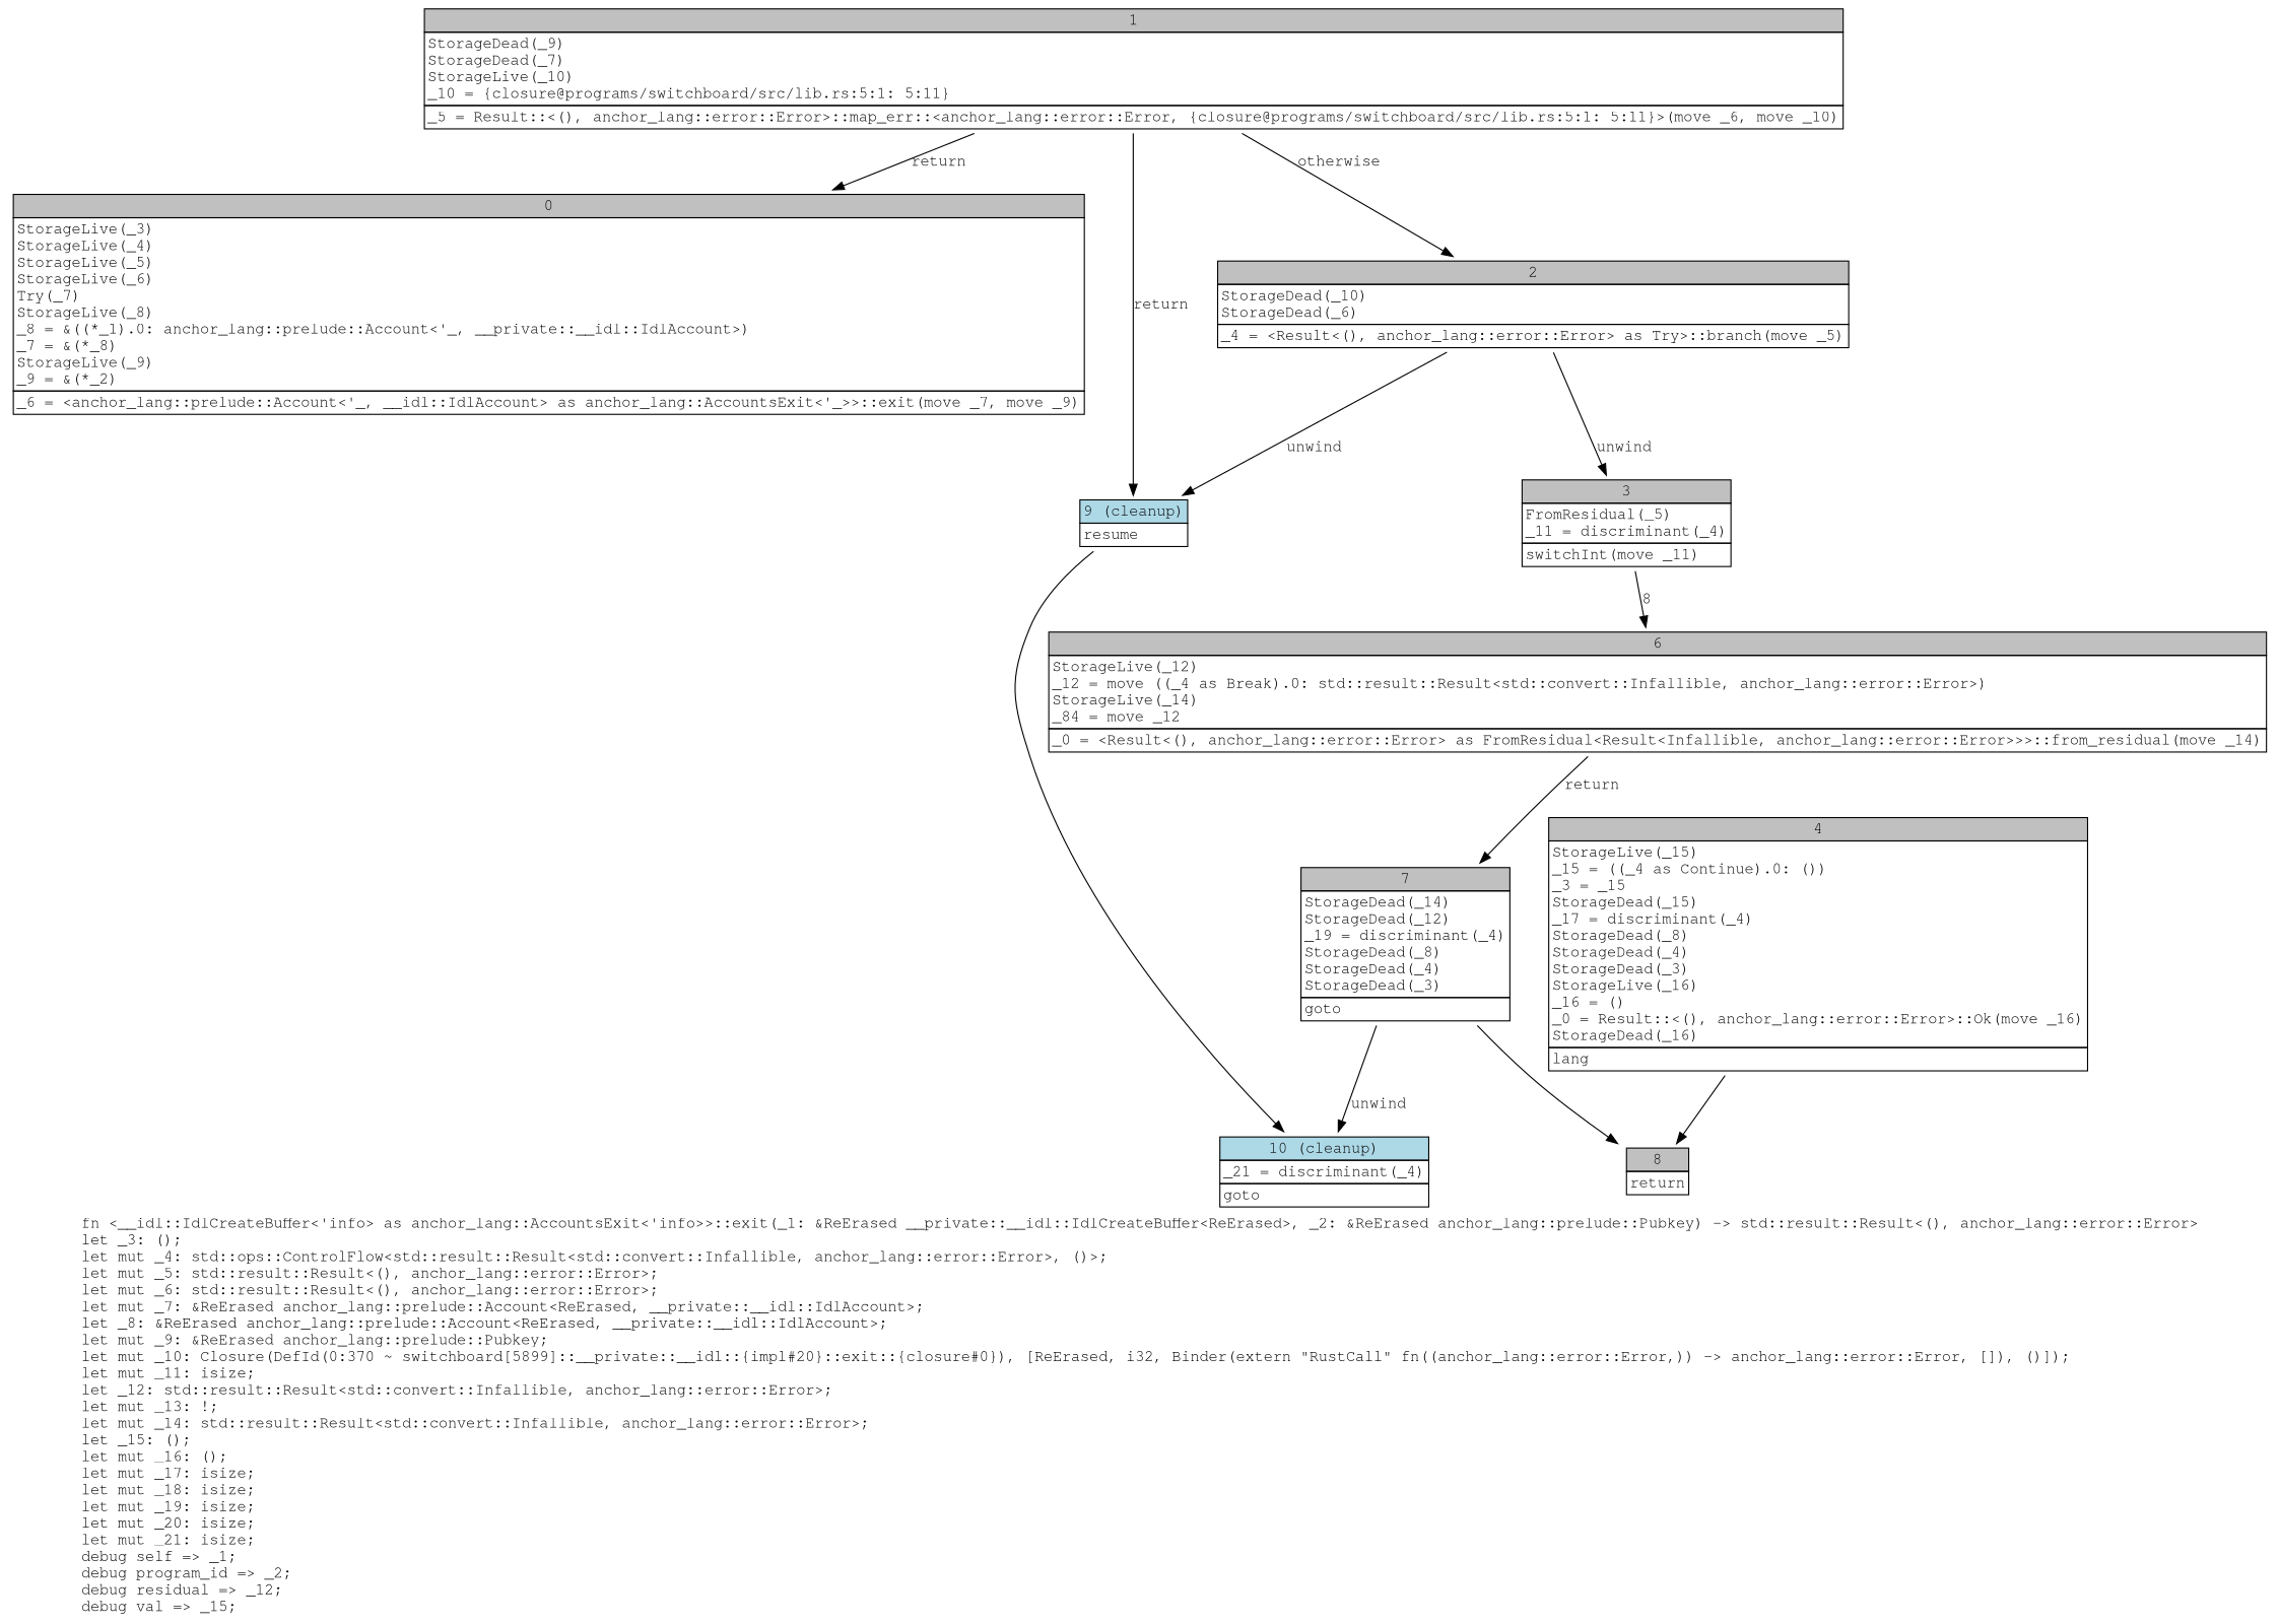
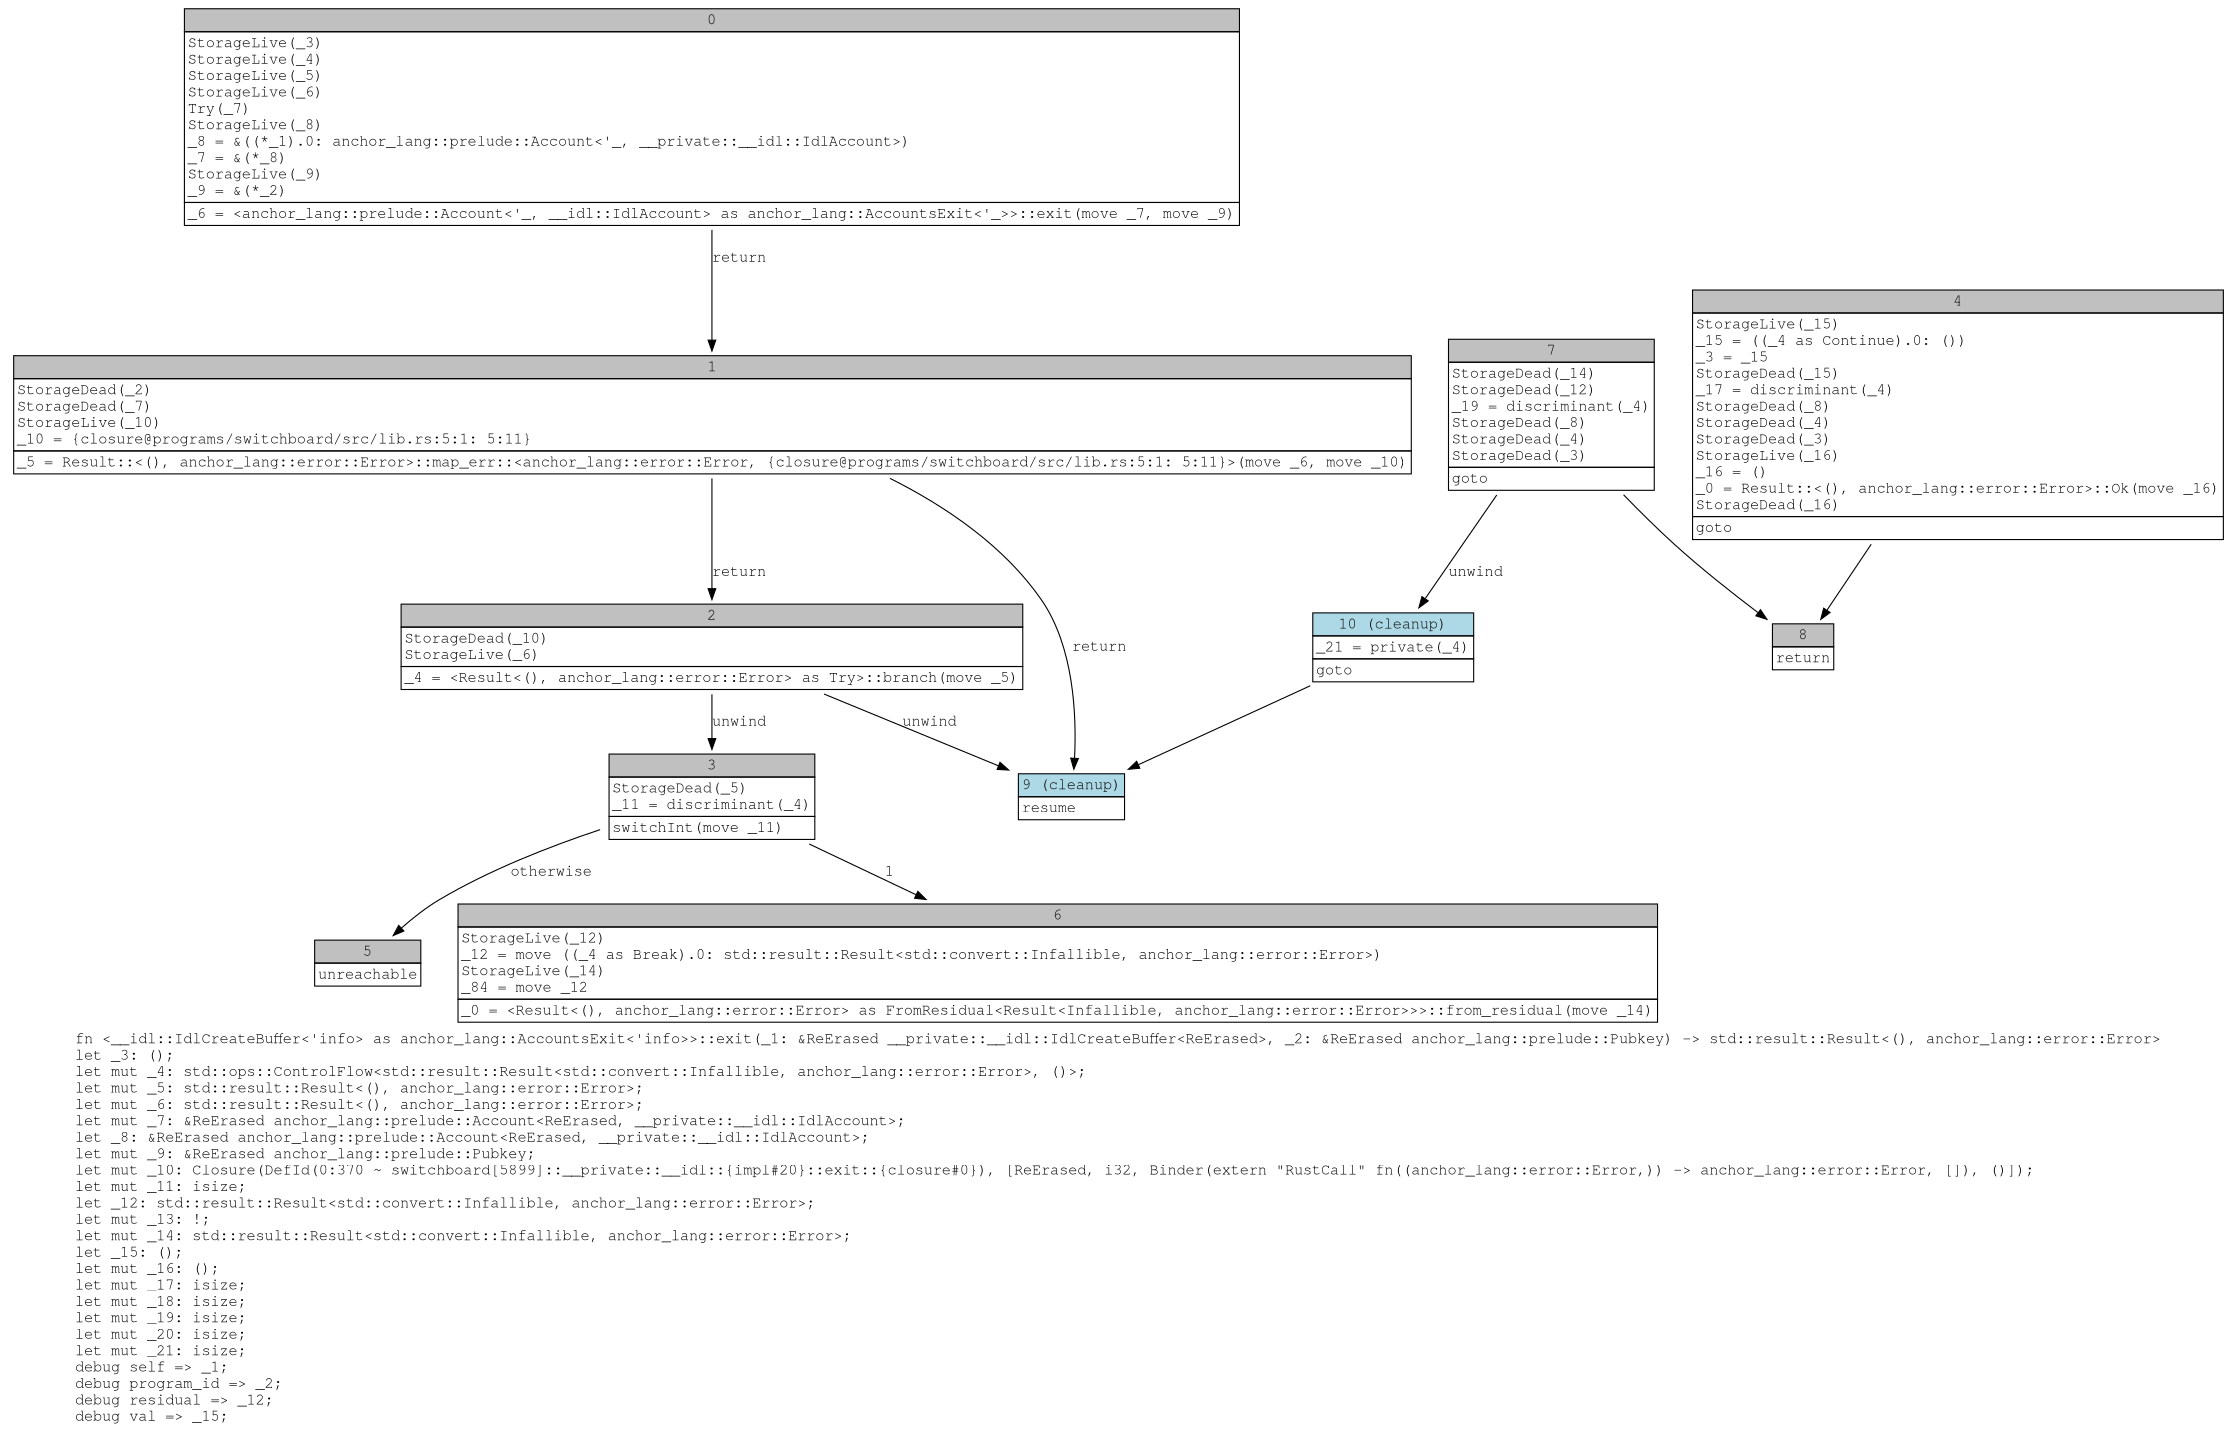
  digraph {
    fontname="Courier, monospace"
    label=<fn &lt;__idl::IdlCreateBuffer&lt;'info&gt; as anchor_lang::AccountsExit&lt;'info&gt;&gt;::exit(_1: &amp;ReErased __private::__idl::IdlCreateBuffer&lt;ReErased&gt;, _2: &amp;ReErased anchor_lang::prelude::Pubkey) -&gt; std::result::Result&lt;(), anchor_lang::error::Error&gt;<br align="left"/>let _3: ();<br align="left"/>let mut _4: std::ops::ControlFlow&lt;std::result::Result&lt;std::convert::Infallible, anchor_lang::error::Error&gt;, ()&gt;;<br align="left"/>let mut _5: std::result::Result&lt;(), anchor_lang::error::Error&gt;;<br align="left"/>let mut _6: std::result::Result&lt;(), anchor_lang::error::Error&gt;;<br align="left"/>let mut _7: &amp;ReErased anchor_lang::prelude::Account&lt;ReErased, __private::__idl::IdlAccount&gt;;<br align="left"/>let _8: &amp;ReErased anchor_lang::prelude::Account&lt;ReErased, __private::__idl::IdlAccount&gt;;<br align="left"/>let mut _9: &amp;ReErased anchor_lang::prelude::Pubkey;<br align="left"/>let mut _10: Closure(DefId(0:370 ~ switchboard[5899]::__private::__idl::{impl#20}::exit::{closure#0}), [ReErased, i32, Binder(extern &quot;RustCall&quot; fn((anchor_lang::error::Error,)) -&gt; anchor_lang::error::Error, []), ()]);<br align="left"/>let mut _11: isize;<br align="left"/>let _12: std::result::Result&lt;std::convert::Infallible, anchor_lang::error::Error&gt;;<br align="left"/>let mut _13: !;<br align="left"/>let mut _14: std::result::Result&lt;std::convert::Infallible, anchor_lang::error::Error&gt;;<br align="left"/>let _15: ();<br align="left"/>let mut _16: ();<br align="left"/>let mut _17: isize;<br align="left"/>let mut _18: isize;<br align="left"/>let mut _19: isize;<br align="left"/>let mut _20: isize;<br align="left"/>let mut _21: isize;<br align="left"/>debug self =&gt; _1;<br align="left"/>debug program_id =&gt; _2;<br align="left"/>debug residual =&gt; _12;<br align="left"/>debug val =&gt; _15;<br align="left"/>>
    node [fontname="Courier, monospace" shape=none]
    edge [fontname="Courier, monospace"]
    n1 [label=<<table border="0" cellborder="1" cellspacing="0"><tr><td bgcolor="gray" align="center" colspan="1">0</td></tr><tr><td align="left" balign="left">StorageLive(_3)<br/>StorageLive(_4)<br/>StorageLive(_5)<br/>StorageLive(_6)<br/>Try(_7)<br/>StorageLive(_8)<br/>_8 = &amp;((*_1).0: anchor_lang::prelude::Account&lt;'_, __private::__idl::IdlAccount&gt;)<br/>_7 = &amp;(*_8)<br/>StorageLive(_9)<br/>_9 = &amp;(*_2)<br/></td></tr><tr><td align="left">_6 = &lt;anchor_lang::prelude::Account&lt;'_, __idl::IdlAccount&gt; as anchor_lang::AccountsExit&lt;'_&gt;&gt;::exit(move _7, move _9)</td></tr></table>>]
-   n2 [label=<<table border="0" cellborder="1" cellspacing="0"><tr><td bgcolor="gray" align="center" colspan="1">1</td></tr><tr><td align="left" balign="left">StorageDead(_9)<br/>StorageDead(_7)<br/>StorageLive(_10)<br/>_10 = {closure@programs/switchboard/src/lib.rs:5:1: 5:11}<br/></td></tr><tr><td align="left">_5 = Result::&lt;(), anchor_lang::error::Error&gt;::map_err::&lt;anchor_lang::error::Error, {closure@programs/switchboard/src/lib.rs:5:1: 5:11}&gt;(move _6, move _10)</td></tr></table>>]
-   n3 [label=<<table border="0" cellborder="1" cellspacing="0"><tr><td bgcolor="gray" align="center" colspan="1">2</td></tr><tr><td align="left" balign="left">StorageDead(_10)<br/>StorageDead(_6)<br/></td></tr><tr><td align="left">_4 = &lt;Result&lt;(), anchor_lang::error::Error&gt; as Try&gt;::branch(move _5)</td></tr></table>>]
+   n2 [label=<<table border="0" cellborder="1" cellspacing="0"><tr><td bgcolor="gray" align="center" colspan="1">1</td></tr><tr><td align="left" balign="left">StorageDead(_2)<br/>StorageDead(_7)<br/>StorageLive(_10)<br/>_10 = {closure@programs/switchboard/src/lib.rs:5:1: 5:11}<br/></td></tr><tr><td align="left">_5 = Result::&lt;(), anchor_lang::error::Error&gt;::map_err::&lt;anchor_lang::error::Error, {closure@programs/switchboard/src/lib.rs:5:1: 5:11}&gt;(move _6, move _10)</td></tr></table>>]
+   n3 [label=<<table border="0" cellborder="1" cellspacing="0"><tr><td bgcolor="gray" align="center" colspan="1">2</td></tr><tr><td align="left" balign="left">StorageDead(_10)<br/>StorageLive(_6)<br/></td></tr><tr><td align="left">_4 = &lt;Result&lt;(), anchor_lang::error::Error&gt; as Try&gt;::branch(move _5)</td></tr></table>>]
    n4 [label=<<table border="0" cellborder="1" cellspacing="0"><tr><td bgcolor="lightblue" align="center" colspan="1">9 (cleanup)</td></tr><tr><td align="left">resume</td></tr></table>>]
-   n5 [label=<<table border="0" cellborder="1" cellspacing="0"><tr><td bgcolor="gray" align="center" colspan="1">3</td></tr><tr><td align="left" balign="left">FromResidual(_5)<br/>_11 = discriminant(_4)<br/></td></tr><tr><td align="left">switchInt(move _11)</td></tr></table>>]
+   n5 [label=<<table border="0" cellborder="1" cellspacing="0"><tr><td bgcolor="gray" align="center" colspan="1">3</td></tr><tr><td align="left" balign="left">StorageDead(_5)<br/>_11 = discriminant(_4)<br/></td></tr><tr><td align="left">switchInt(move _11)</td></tr></table>>]
+   n6 [label=<<table border="0" cellborder="1" cellspacing="0"><tr><td bgcolor="gray" align="center" colspan="1">5</td></tr><tr><td align="left">unreachable</td></tr></table>>]
    n7 [label=<<table border="0" cellborder="1" cellspacing="0"><tr><td bgcolor="gray" align="center" colspan="1">6</td></tr><tr><td align="left" balign="left">StorageLive(_12)<br/>_12 = move ((_4 as Break).0: std::result::Result&lt;std::convert::Infallible, anchor_lang::error::Error&gt;)<br/>StorageLive(_14)<br/>_84 = move _12<br/></td></tr><tr><td align="left">_0 = &lt;Result&lt;(), anchor_lang::error::Error&gt; as FromResidual&lt;Result&lt;Infallible, anchor_lang::error::Error&gt;&gt;&gt;::from_residual(move _14)</td></tr></table>>]
-   n8 [label=<<table border="0" cellborder="1" cellspacing="0"><tr><td bgcolor="gray" align="center" colspan="1">4</td></tr><tr><td align="left" balign="left">StorageLive(_15)<br/>_15 = ((_4 as Continue).0: ())<br/>_3 = _15<br/>StorageDead(_15)<br/>_17 = discriminant(_4)<br/>StorageDead(_8)<br/>StorageDead(_4)<br/>StorageDead(_3)<br/>StorageLive(_16)<br/>_16 = ()<br/>_0 = Result::&lt;(), anchor_lang::error::Error&gt;::Ok(move _16)<br/>StorageDead(_16)<br/></td></tr><tr><td align="left">lang</td></tr></table>>]
+   n8 [label=<<table border="0" cellborder="1" cellspacing="0"><tr><td bgcolor="gray" align="center" colspan="1">4</td></tr><tr><td align="left" balign="left">StorageLive(_15)<br/>_15 = ((_4 as Continue).0: ())<br/>_3 = _15<br/>StorageDead(_15)<br/>_17 = discriminant(_4)<br/>StorageDead(_8)<br/>StorageDead(_4)<br/>StorageDead(_3)<br/>StorageLive(_16)<br/>_16 = ()<br/>_0 = Result::&lt;(), anchor_lang::error::Error&gt;::Ok(move _16)<br/>StorageDead(_16)<br/></td></tr><tr><td align="left">goto</td></tr></table>>]
    n9 [label=<<table border="0" cellborder="1" cellspacing="0"><tr><td bgcolor="gray" align="center" colspan="1">8</td></tr><tr><td align="left">return</td></tr></table>>]
    n10 [label=<<table border="0" cellborder="1" cellspacing="0"><tr><td bgcolor="gray" align="center" colspan="1">7</td></tr><tr><td align="left" balign="left">StorageDead(_14)<br/>StorageDead(_12)<br/>_19 = discriminant(_4)<br/>StorageDead(_8)<br/>StorageDead(_4)<br/>StorageDead(_3)<br/></td></tr><tr><td align="left">goto</td></tr></table>>]
-   n11 [label=<<table border="0" cellborder="1" cellspacing="0"><tr><td bgcolor="lightblue" align="center" colspan="1">10 (cleanup)</td></tr><tr><td align="left" balign="left">_21 = discriminant(_4)<br/></td></tr><tr><td align="left">goto</td></tr></table>>]
-   n2 -> n1 [label=return]
-   n2 -> n3 [label=otherwise]
+   n11 [label=<<table border="0" cellborder="1" cellspacing="0"><tr><td bgcolor="lightblue" align="center" colspan="1">10 (cleanup)</td></tr><tr><td align="left" balign="left">_21 = private(_4)<br/></td></tr><tr><td align="left">goto</td></tr></table>>]
+   n1 -> n2 [label=return]
+   n2 -> n3 [label=return]
    n2 -> n4 [label=return]
    n3 -> n4 [label=unwind]
    n3 -> n5 [label=unwind]
-   n5 -> n7 [label=8]
-   n7 -> n10 [label=return]
+   n5 -> n6 [label=otherwise]
+   n5 -> n7 [label=1]
    n8 -> n9
    n10 -> n9
    n10 -> n11 [label=unwind]
-   n4 -> n11
+   n11 -> n4
  }
